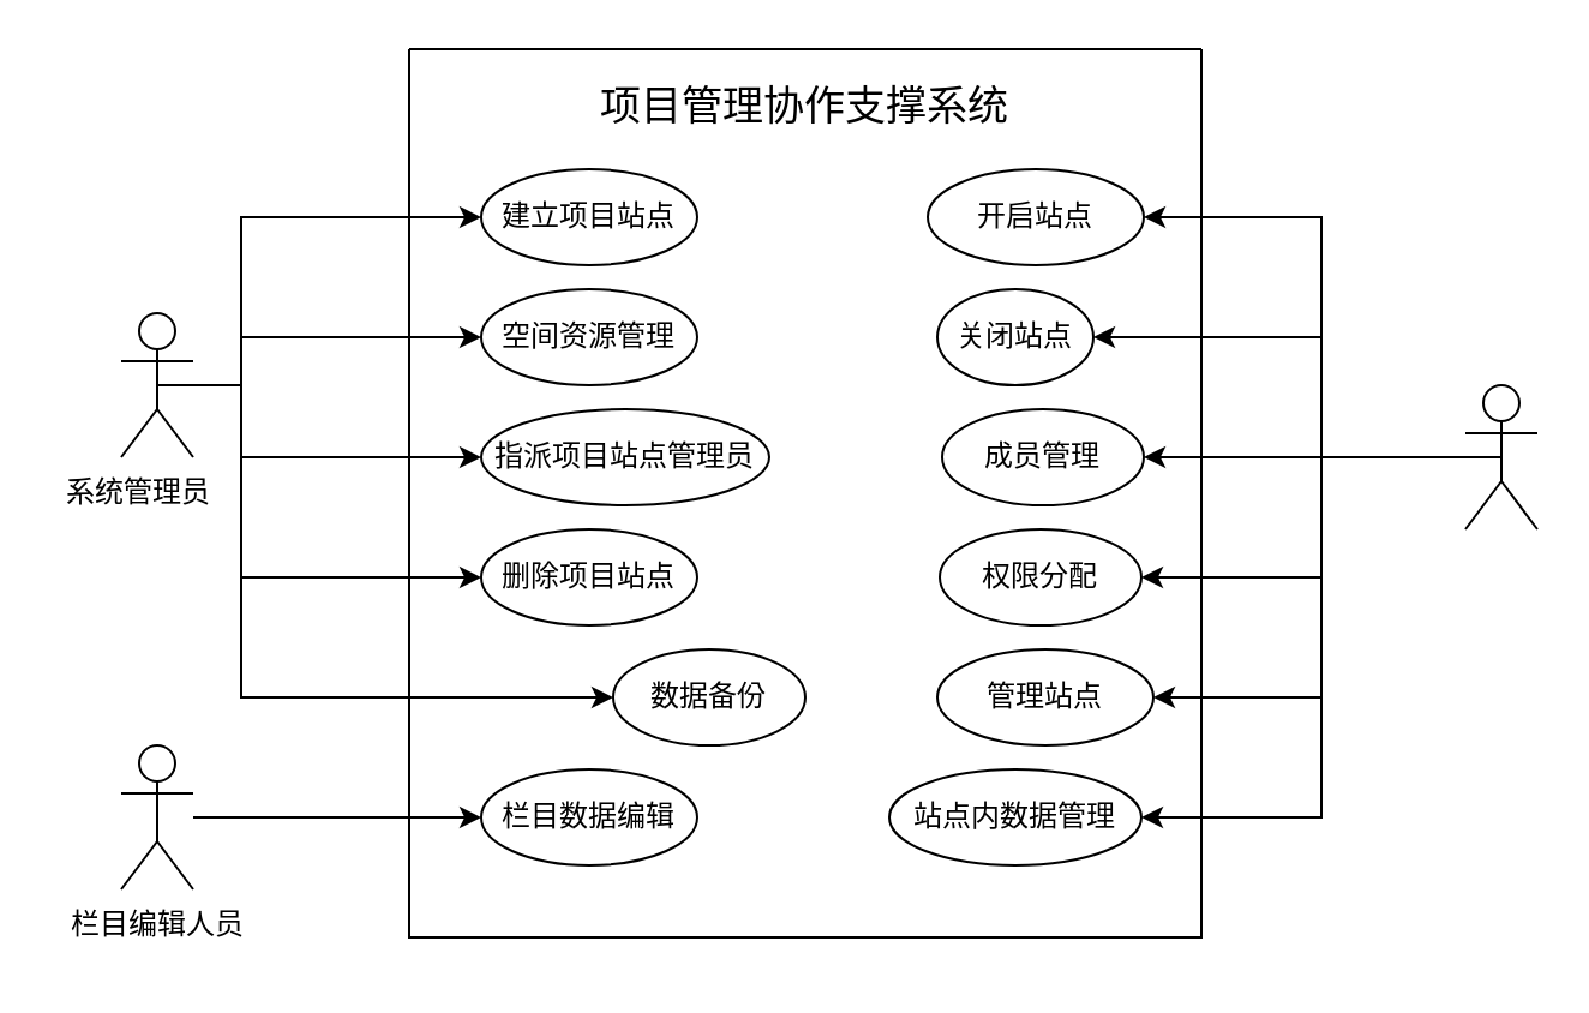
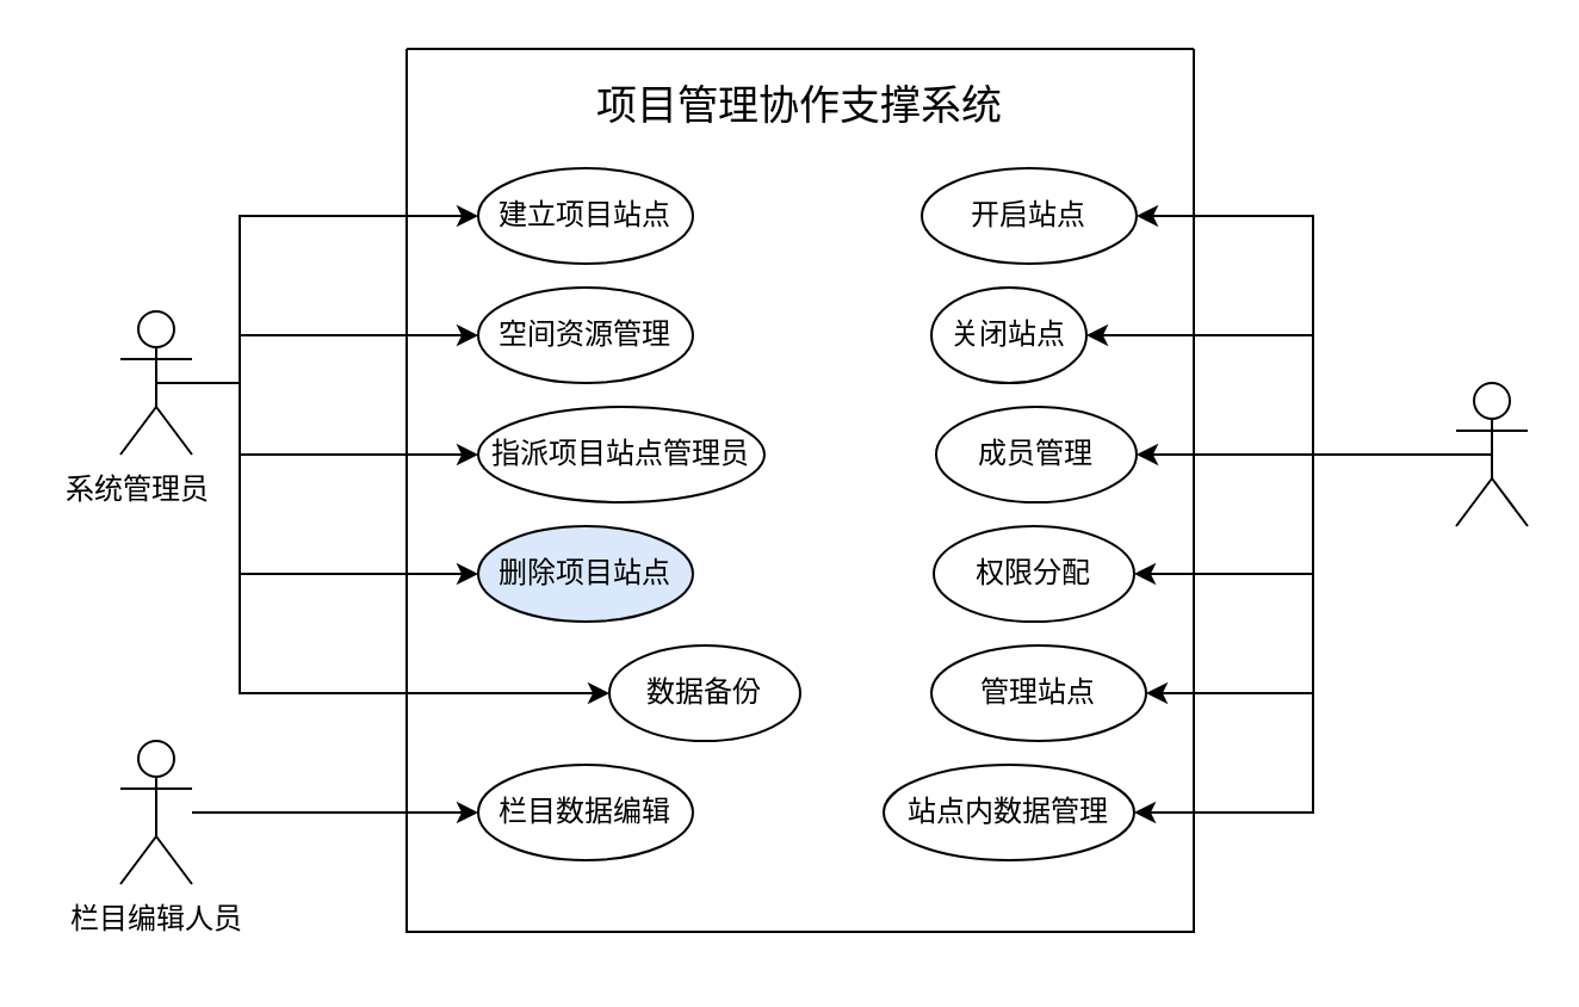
  <mxCell id="0" />
  <mxCell id="1" parent="0" />
  <mxCell id="2" value="" style="swimlane;startSize=0;" vertex="1" parent="1"><mxGeometry x="170" y="20" width="330" height="370" as="geometry" /></mxCell>
  <mxCell id="3" value="建立项目站点" style="ellipse;whiteSpace=wrap;html=1;" vertex="1" parent="2"><mxGeometry x="30" y="50" width="90" height="40" as="geometry" /></mxCell>
  <mxCell id="4" value="空间资源管理" style="ellipse;whiteSpace=wrap;html=1;" vertex="1" parent="2"><mxGeometry x="30" y="100" width="90" height="40" as="geometry" /></mxCell>
  <mxCell id="5" value="指派项目站点管理员" style="ellipse;whiteSpace=wrap;html=1;" vertex="1" parent="2"><mxGeometry x="30" y="150" width="120" height="40" as="geometry" /></mxCell>
- <mxCell id="6" value="删除项目站点" style="ellipse;whiteSpace=wrap;html=1;" vertex="1" parent="2"><mxGeometry x="30" y="200" width="90" height="40" as="geometry" /></mxCell>
+ <mxCell id="6" value="删除项目站点" style="ellipse;whiteSpace=wrap;html=1;fillColor=#dae8fc;" vertex="1" parent="2"><mxGeometry x="30" y="200" width="90" height="40" as="geometry" /></mxCell>
  <mxCell id="7" value="数据备份" style="ellipse;whiteSpace=wrap;html=1;" vertex="1" parent="2"><mxGeometry x="85" y="250" width="80" height="40" as="geometry" /></mxCell>
  <mxCell id="8" value="&lt;font style=&quot;font-size: 17px;&quot;&gt;项目管理协作支撑系统&lt;/font&gt;" style="text;html=1;strokeColor=none;fillColor=none;align=center;verticalAlign=middle;whiteSpace=wrap;rounded=0;" vertex="1" parent="2"><mxGeometry x="75" y="10" width="180" height="30" as="geometry" /></mxCell>
  <mxCell id="9" value="栏目数据编辑" style="ellipse;whiteSpace=wrap;html=1;" vertex="1" parent="2"><mxGeometry x="30" y="300" width="90" height="40" as="geometry" /></mxCell>
  <mxCell id="10" value="开启站点" style="ellipse;whiteSpace=wrap;html=1;" vertex="1" parent="2"><mxGeometry x="216" y="50" width="90" height="40" as="geometry" /></mxCell>
  <mxCell id="11" value="关闭站点" style="ellipse;whiteSpace=wrap;html=1;" vertex="1" parent="2"><mxGeometry x="220" y="100" width="65" height="40" as="geometry" /></mxCell>
  <mxCell id="12" value="成员管理" style="ellipse;whiteSpace=wrap;html=1;" vertex="1" parent="2"><mxGeometry x="222" y="150" width="84" height="40" as="geometry" /></mxCell>
  <mxCell id="13" value="权限分配" style="ellipse;whiteSpace=wrap;html=1;" vertex="1" parent="2"><mxGeometry x="221" y="200" width="84" height="40" as="geometry" /></mxCell>
  <mxCell id="14" value="管理站点" style="ellipse;whiteSpace=wrap;html=1;" vertex="1" parent="2"><mxGeometry x="220" y="250" width="90" height="40" as="geometry" /></mxCell>
  <mxCell id="15" value="站点内数据管理" style="ellipse;whiteSpace=wrap;html=1;" vertex="1" parent="2"><mxGeometry x="200" y="300" width="105" height="40" as="geometry" /></mxCell>
  <mxCell id="16" style="edgeStyle=orthogonalEdgeStyle;rounded=0;orthogonalLoop=1;jettySize=auto;html=1;entryX=0;entryY=0.5;entryDx=0;entryDy=0;" edge="1" parent="1" source="21" target="3"><mxGeometry relative="1" as="geometry"><Array as="points"><mxPoint x="100" y="160" /><mxPoint x="100" y="90" /></Array></mxGeometry></mxCell>
  <mxCell id="17" style="edgeStyle=orthogonalEdgeStyle;rounded=0;orthogonalLoop=1;jettySize=auto;html=1;exitX=0.5;exitY=0.5;exitDx=0;exitDy=0;exitPerimeter=0;entryX=0;entryY=0.5;entryDx=0;entryDy=0;" edge="1" parent="1" source="21" target="4"><mxGeometry relative="1" as="geometry"><Array as="points"><mxPoint x="100" y="160" /><mxPoint x="100" y="140" /></Array></mxGeometry></mxCell>
  <mxCell id="18" style="edgeStyle=orthogonalEdgeStyle;rounded=0;orthogonalLoop=1;jettySize=auto;html=1;entryX=0;entryY=0.5;entryDx=0;entryDy=0;" edge="1" parent="1" source="21" target="5"><mxGeometry relative="1" as="geometry"><Array as="points"><mxPoint x="100" y="160" /><mxPoint x="100" y="190" /></Array></mxGeometry></mxCell>
  <mxCell id="19" style="edgeStyle=orthogonalEdgeStyle;rounded=0;orthogonalLoop=1;jettySize=auto;html=1;entryX=0;entryY=0.5;entryDx=0;entryDy=0;" edge="1" parent="1" source="21" target="6"><mxGeometry relative="1" as="geometry"><Array as="points"><mxPoint x="100" y="160" /><mxPoint x="100" y="240" /></Array></mxGeometry></mxCell>
  <mxCell id="20" style="edgeStyle=orthogonalEdgeStyle;rounded=0;orthogonalLoop=1;jettySize=auto;html=1;entryX=0;entryY=0.5;entryDx=0;entryDy=0;" edge="1" parent="1" source="21" target="7"><mxGeometry relative="1" as="geometry"><Array as="points"><mxPoint x="100" y="160" /><mxPoint x="100" y="290" /></Array></mxGeometry></mxCell>
  <mxCell id="21" value="Actor" style="shape=umlActor;verticalLabelPosition=bottom;verticalAlign=top;html=1;fontColor=none;noLabel=1;" vertex="1" parent="1"><mxGeometry x="50" y="130" width="30" height="60" as="geometry" /></mxCell>
  <mxCell id="22" style="edgeStyle=orthogonalEdgeStyle;rounded=0;orthogonalLoop=1;jettySize=auto;html=1;entryX=0;entryY=0.5;entryDx=0;entryDy=0;" edge="1" parent="1" source="23" target="9"><mxGeometry relative="1" as="geometry" /></mxCell>
  <mxCell id="23" value="Actor" style="shape=umlActor;verticalLabelPosition=bottom;verticalAlign=top;html=1;fontColor=none;noLabel=1;" vertex="1" parent="1"><mxGeometry x="50" y="310" width="30" height="60" as="geometry" /></mxCell>
  <mxCell id="24" value="系统管理员" style="text;html=1;strokeColor=none;fillColor=none;align=center;verticalAlign=middle;whiteSpace=wrap;rounded=0;" vertex="1" parent="1"><mxGeometry x="20" y="190" width="75" height="30" as="geometry" /></mxCell>
  <mxCell id="25" value="栏目编辑人员" style="text;html=1;strokeColor=none;fillColor=none;align=center;verticalAlign=middle;whiteSpace=wrap;rounded=0;" vertex="1" parent="1"><mxGeometry x="27.5" y="370" width="75" height="30" as="geometry" /></mxCell>
  <mxCell id="26" style="edgeStyle=orthogonalEdgeStyle;rounded=0;orthogonalLoop=1;jettySize=auto;html=1;entryX=1;entryY=0.5;entryDx=0;entryDy=0;" edge="1" parent="1" source="32" target="10"><mxGeometry relative="1" as="geometry"><Array as="points"><mxPoint x="550" y="190" /><mxPoint x="550" y="90" /></Array></mxGeometry></mxCell>
  <mxCell id="27" style="edgeStyle=orthogonalEdgeStyle;rounded=0;orthogonalLoop=1;jettySize=auto;html=1;exitX=0.5;exitY=0.5;exitDx=0;exitDy=0;exitPerimeter=0;entryX=1;entryY=0.5;entryDx=0;entryDy=0;" edge="1" parent="1" source="32" target="11"><mxGeometry relative="1" as="geometry"><Array as="points"><mxPoint x="550" y="190" /><mxPoint x="550" y="140" /></Array></mxGeometry></mxCell>
  <mxCell id="28" style="edgeStyle=orthogonalEdgeStyle;rounded=0;orthogonalLoop=1;jettySize=auto;html=1;entryX=1;entryY=0.5;entryDx=0;entryDy=0;" edge="1" parent="1" source="32" target="12"><mxGeometry relative="1" as="geometry" /></mxCell>
  <mxCell id="29" style="edgeStyle=orthogonalEdgeStyle;rounded=0;orthogonalLoop=1;jettySize=auto;html=1;entryX=1;entryY=0.5;entryDx=0;entryDy=0;" edge="1" parent="1" source="32" target="13"><mxGeometry relative="1" as="geometry"><Array as="points"><mxPoint x="550" y="190" /><mxPoint x="550" y="240" /></Array></mxGeometry></mxCell>
  <mxCell id="30" style="edgeStyle=orthogonalEdgeStyle;rounded=0;orthogonalLoop=1;jettySize=auto;html=1;exitX=0.5;exitY=0.5;exitDx=0;exitDy=0;exitPerimeter=0;entryX=1;entryY=0.5;entryDx=0;entryDy=0;" edge="1" parent="1" source="32" target="14"><mxGeometry relative="1" as="geometry"><Array as="points"><mxPoint x="550" y="190" /><mxPoint x="550" y="290" /></Array></mxGeometry></mxCell>
  <mxCell id="31" style="edgeStyle=orthogonalEdgeStyle;rounded=0;orthogonalLoop=1;jettySize=auto;html=1;exitX=0.5;exitY=0.5;exitDx=0;exitDy=0;exitPerimeter=0;entryX=1;entryY=0.5;entryDx=0;entryDy=0;" edge="1" parent="1" source="32" target="15"><mxGeometry relative="1" as="geometry"><Array as="points"><mxPoint x="550" y="190" /><mxPoint x="550" y="340" /></Array></mxGeometry></mxCell>
  <mxCell id="32" value="Actor" style="shape=umlActor;verticalLabelPosition=bottom;verticalAlign=top;html=1;fontColor=none;noLabel=1;" vertex="1" parent="1"><mxGeometry x="610" y="160" width="30" height="60" as="geometry" /></mxCell>
